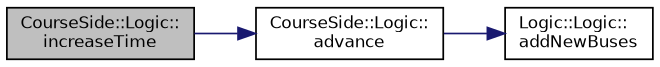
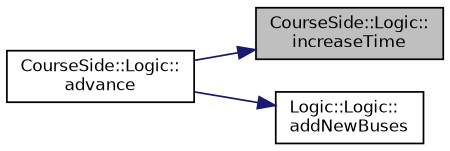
  digraph {
    rankdir=LR
    node [color=black fillcolor=white fontname=Helvetica fontsize=10 shape=record style=filled]
    edge [color=midnightblue fontname=Helvetica fontsize=10 labelfontname=Helvetica labelfontsize=10 style=solid]
    n1 [fillcolor=grey75 fontcolor=black height=0.2 label="CourseSide::Logic::\lincreaseTime" width=0.4]
    n2 [height=0.2 label="CourseSide::Logic::\ladvance" width=0.4]
    n3 [height=0.2 label="Logic::Logic::\laddNewBuses" width=0.4]
-   n1 -> n2
+   n2 -> n1
    n2 -> n3
  }
